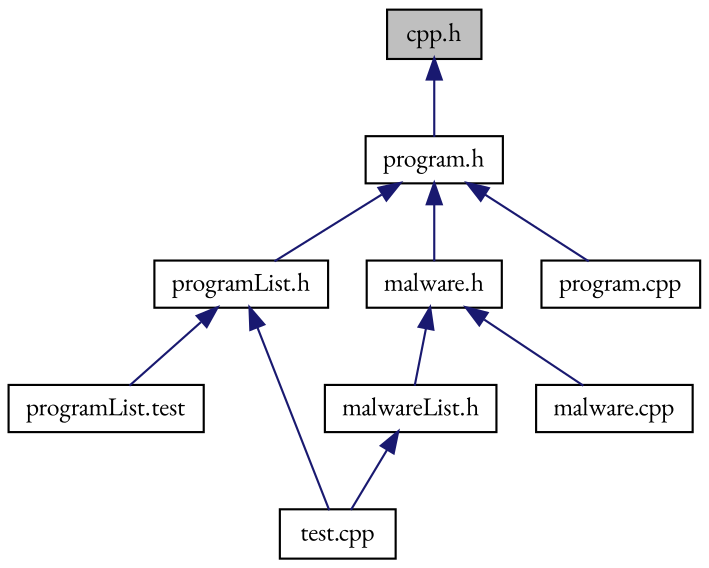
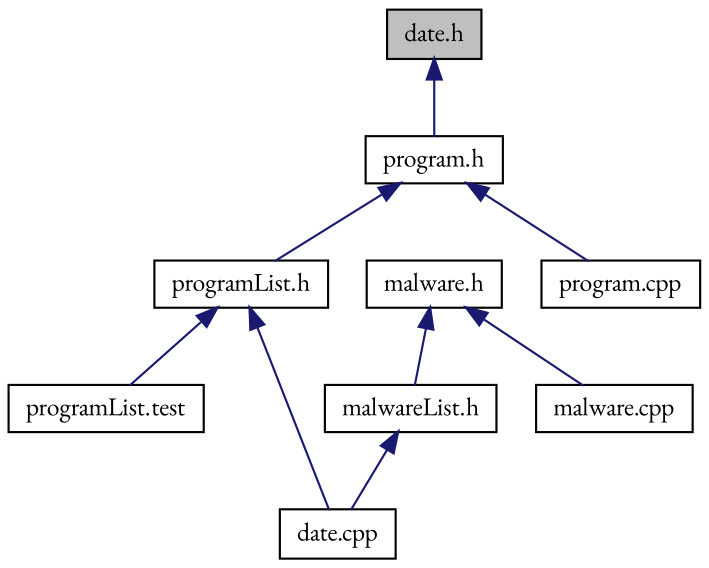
  digraph {
    fontname="EB Garamond"
    node [color=black fillcolor=white fontname="EB Garamond" fontsize=12 shape=record style=filled]
    edge [color=midnightblue dir=back fontname="EB Garamond" fontsize=12 labelfontname=Helvetica labelfontsize=12 style=solid]
-   n1 [fillcolor=grey75 fontcolor=black height=0.2 label="cpp.h" width=0.4]
+   n1 [fillcolor=grey75 fontcolor=black height=0.2 label="date.h" width=0.4]
    n2 [height=0.2 label="program.h" width=0.4]
    n3 [height=0.2 label="programList.h" width=0.4]
    n4 [height=0.2 label="malware.h" width=0.4]
    n5 [height=0.2 label="program.cpp" width=0.4]
    n6 [height=0.2 label="programList.test" width=0.4]
-   n7 [height=0.2 label="test.cpp" width=0.4]
+   n7 [height=0.2 label="date.cpp" width=0.4]
    n8 [height=0.2 label="malwareList.h" width=0.4]
    n9 [height=0.2 label="malware.cpp" width=0.4]
    n1 -> n2
    n2 -> n3
-   n2 -> n4
    n2 -> n5
    n3 -> n6
    n3 -> n7
    n4 -> n8
    n4 -> n9
    n8 -> n7
  }
